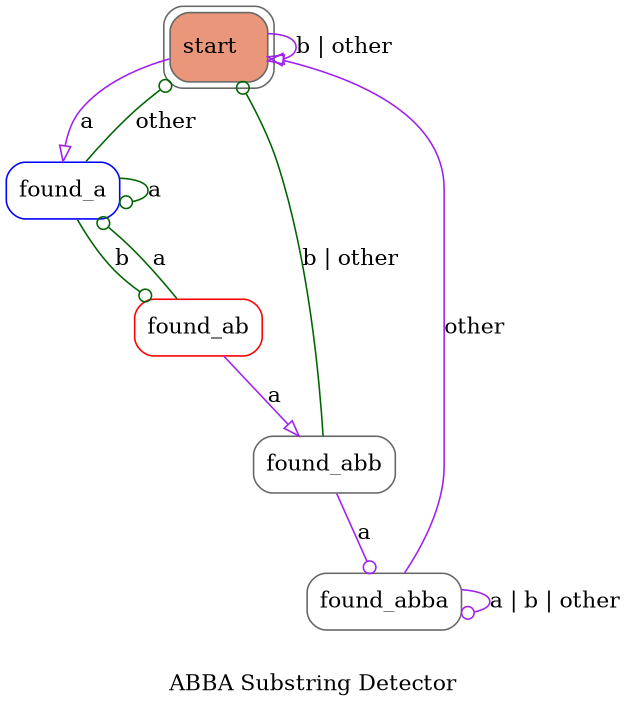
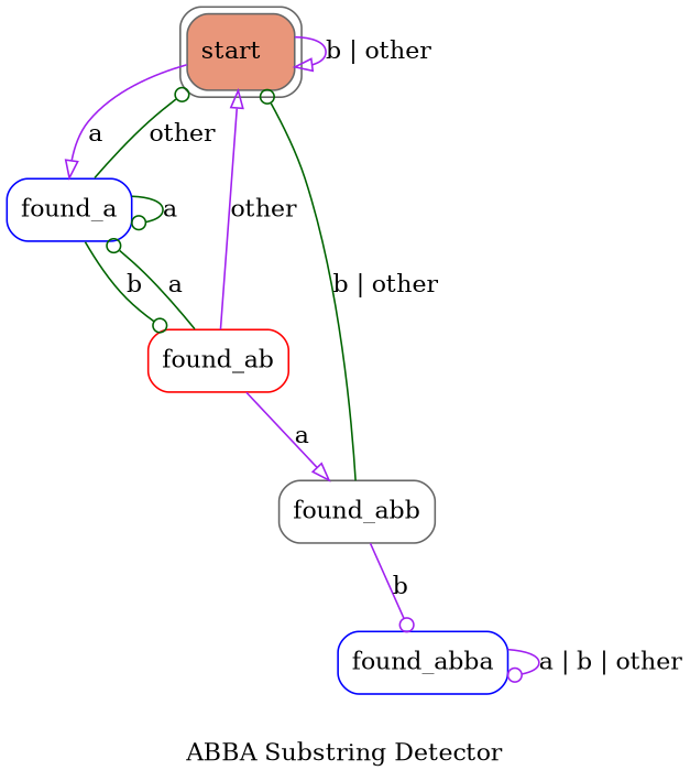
  strict digraph {
    color=black
    fillcolor=white
    label="ABBA Substring Detector"
    rankdir=TB
    style=solid
    node [color=gray40 fillcolor=white peripheries=1 shape=rectangle style="rounded,filled"]
    edge [arrowhead=odot color=purple]
    n1 [fillcolor=darksalmon label="start\l" peripheries=2]
    n2 [color=blue label="found_a\l"]
    n3 [color=red label="found_ab\l"]
    n4 [label="found_abb\l"]
-   n5 [label="found_abba\l"]
+   n5 [color=blue label="found_abba\l"]
    n1 -> n1 [arrowhead=onormal label="b | other"]
    n1 -> n2 [arrowhead=onormal label=a]
    n2 -> n1 [color=darkgreen label=other]
    n2 -> n2 [color=darkgreen label=a]
    n2 -> n3 [color=darkgreen label=b]
-   n5 -> n1 [arrowhead=onormal label=other]
+   n3 -> n1 [arrowhead=onormal label=other]
    n3 -> n2 [color=darkgreen label=a]
    n3 -> n4 [arrowhead=onormal label=a]
    n4 -> n1 [color=darkgreen label="b | other"]
-   n4 -> n5 [label=a]
+   n4 -> n5 [label=b]
    n5 -> n5 [label="a | b | other"]
  }
